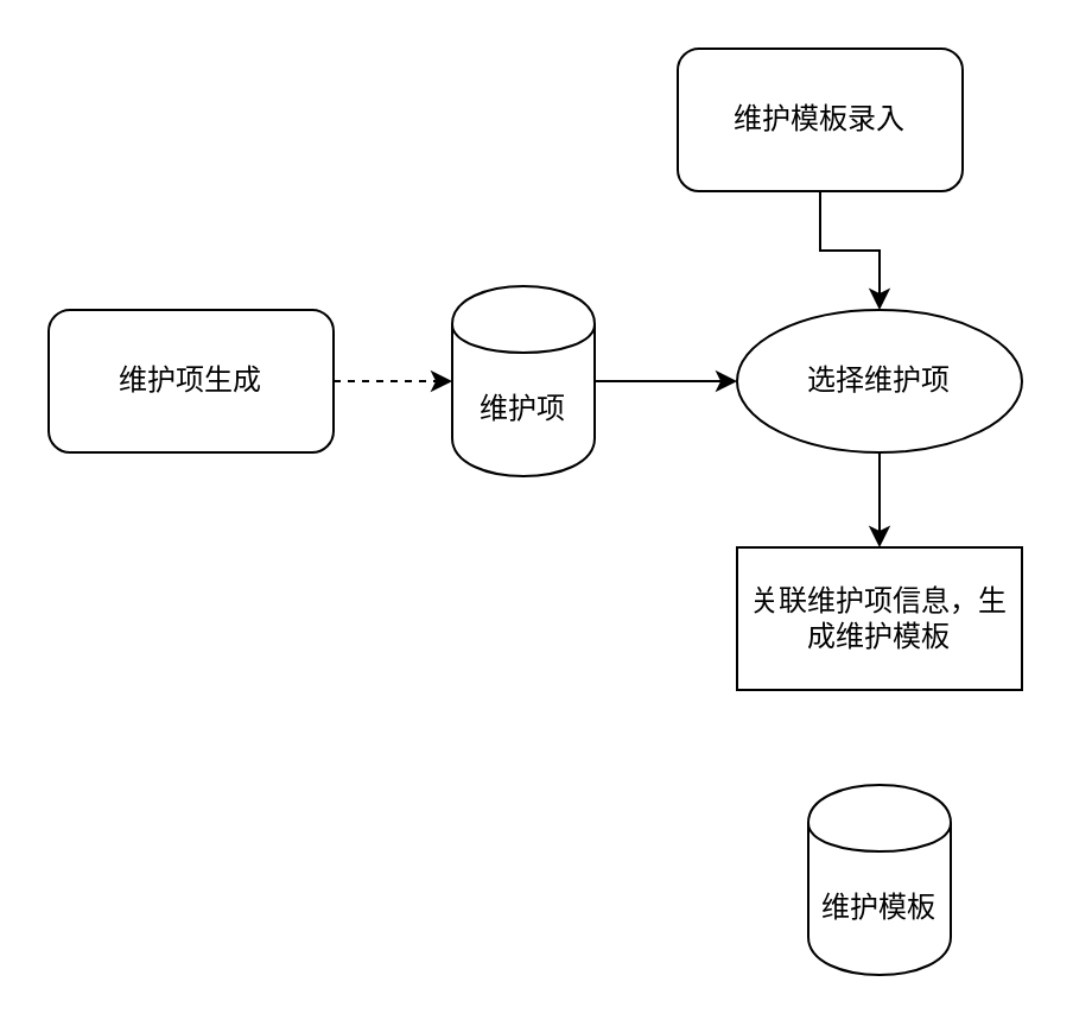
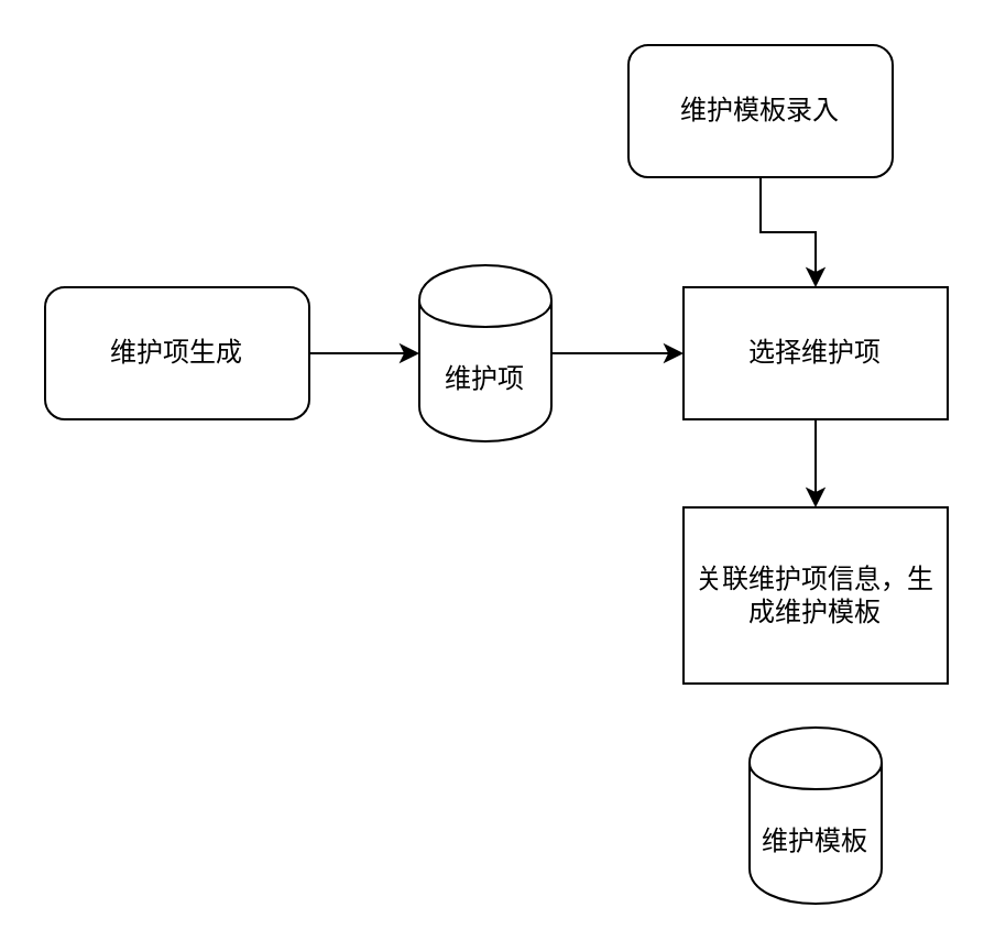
  <mxCell id="0" />
  <mxCell id="1" parent="0" />
  <mxCell id="2" style="edgeStyle=orthogonalEdgeStyle;rounded=0;orthogonalLoop=1;jettySize=auto;html=1;" edge="1" parent="1" source="3" target="10"><mxGeometry relative="1" as="geometry" /></mxCell>
  <mxCell id="3" value="维护模板录入" style="rounded=1;whiteSpace=wrap;html=1;" vertex="1" parent="1"><mxGeometry x="285" y="20" width="120" height="60" as="geometry" /></mxCell>
  <mxCell id="4" style="edgeStyle=orthogonalEdgeStyle;rounded=0;orthogonalLoop=1;jettySize=auto;html=1;entryX=0;entryY=0.5;entryDx=0;entryDy=0;" edge="1" parent="1" source="5" target="10"><mxGeometry relative="1" as="geometry"><Array as="points"><mxPoint x="220" y="160" /></Array></mxGeometry></mxCell>
  <mxCell id="5" value="维护项" style="shape=cylinder;whiteSpace=wrap;html=1;boundedLbl=1;backgroundOutline=1;" vertex="1" parent="1"><mxGeometry x="190" y="120" width="60" height="80" as="geometry" /></mxCell>
  <mxCell id="6" value="维护模板" style="shape=cylinder;whiteSpace=wrap;html=1;boundedLbl=1;backgroundOutline=1;" vertex="1" parent="1"><mxGeometry x="340" y="330" width="60" height="80" as="geometry" /></mxCell>
- <mxCell id="7" style="edgeStyle=orthogonalEdgeStyle;rounded=0;orthogonalLoop=1;jettySize=auto;html=1;dashed=1;" edge="1" parent="1" source="8" target="5"><mxGeometry relative="1" as="geometry" /></mxCell>
+ <mxCell id="7" style="edgeStyle=orthogonalEdgeStyle;rounded=0;orthogonalLoop=1;jettySize=auto;html=1;" edge="1" parent="1" source="8" target="5"><mxGeometry relative="1" as="geometry" /></mxCell>
  <mxCell id="8" value="维护项生成" style="rounded=1;whiteSpace=wrap;html=1;" vertex="1" parent="1"><mxGeometry x="20" y="130" width="120" height="60" as="geometry" /></mxCell>
  <mxCell id="9" style="edgeStyle=orthogonalEdgeStyle;rounded=0;orthogonalLoop=1;jettySize=auto;html=1;" edge="1" parent="1" source="10" target="11"><mxGeometry relative="1" as="geometry" /></mxCell>
- <mxCell id="10" value="选择维护项" style="ellipse;whiteSpace=wrap;html=1;" vertex="1" parent="1"><mxGeometry x="310" y="130" width="120" height="60" as="geometry" /></mxCell>
- <mxCell id="11" value="关联维护项信息，生成维护模板" style="rounded=0;whiteSpace=wrap;html=1;" vertex="1" parent="1"><mxGeometry x="310" y="230" width="120" height="60" as="geometry" /></mxCell>
+ <mxCell id="10" value="选择维护项" style="rounded=0;whiteSpace=wrap;html=1;" vertex="1" parent="1"><mxGeometry x="310" y="130" width="120" height="60" as="geometry" /></mxCell>
+ <mxCell id="11" value="关联维护项信息，生成维护模板" style="rounded=0;whiteSpace=wrap;html=1;" vertex="1" parent="1"><mxGeometry x="310" y="230" width="120" height="80" as="geometry" /></mxCell>
